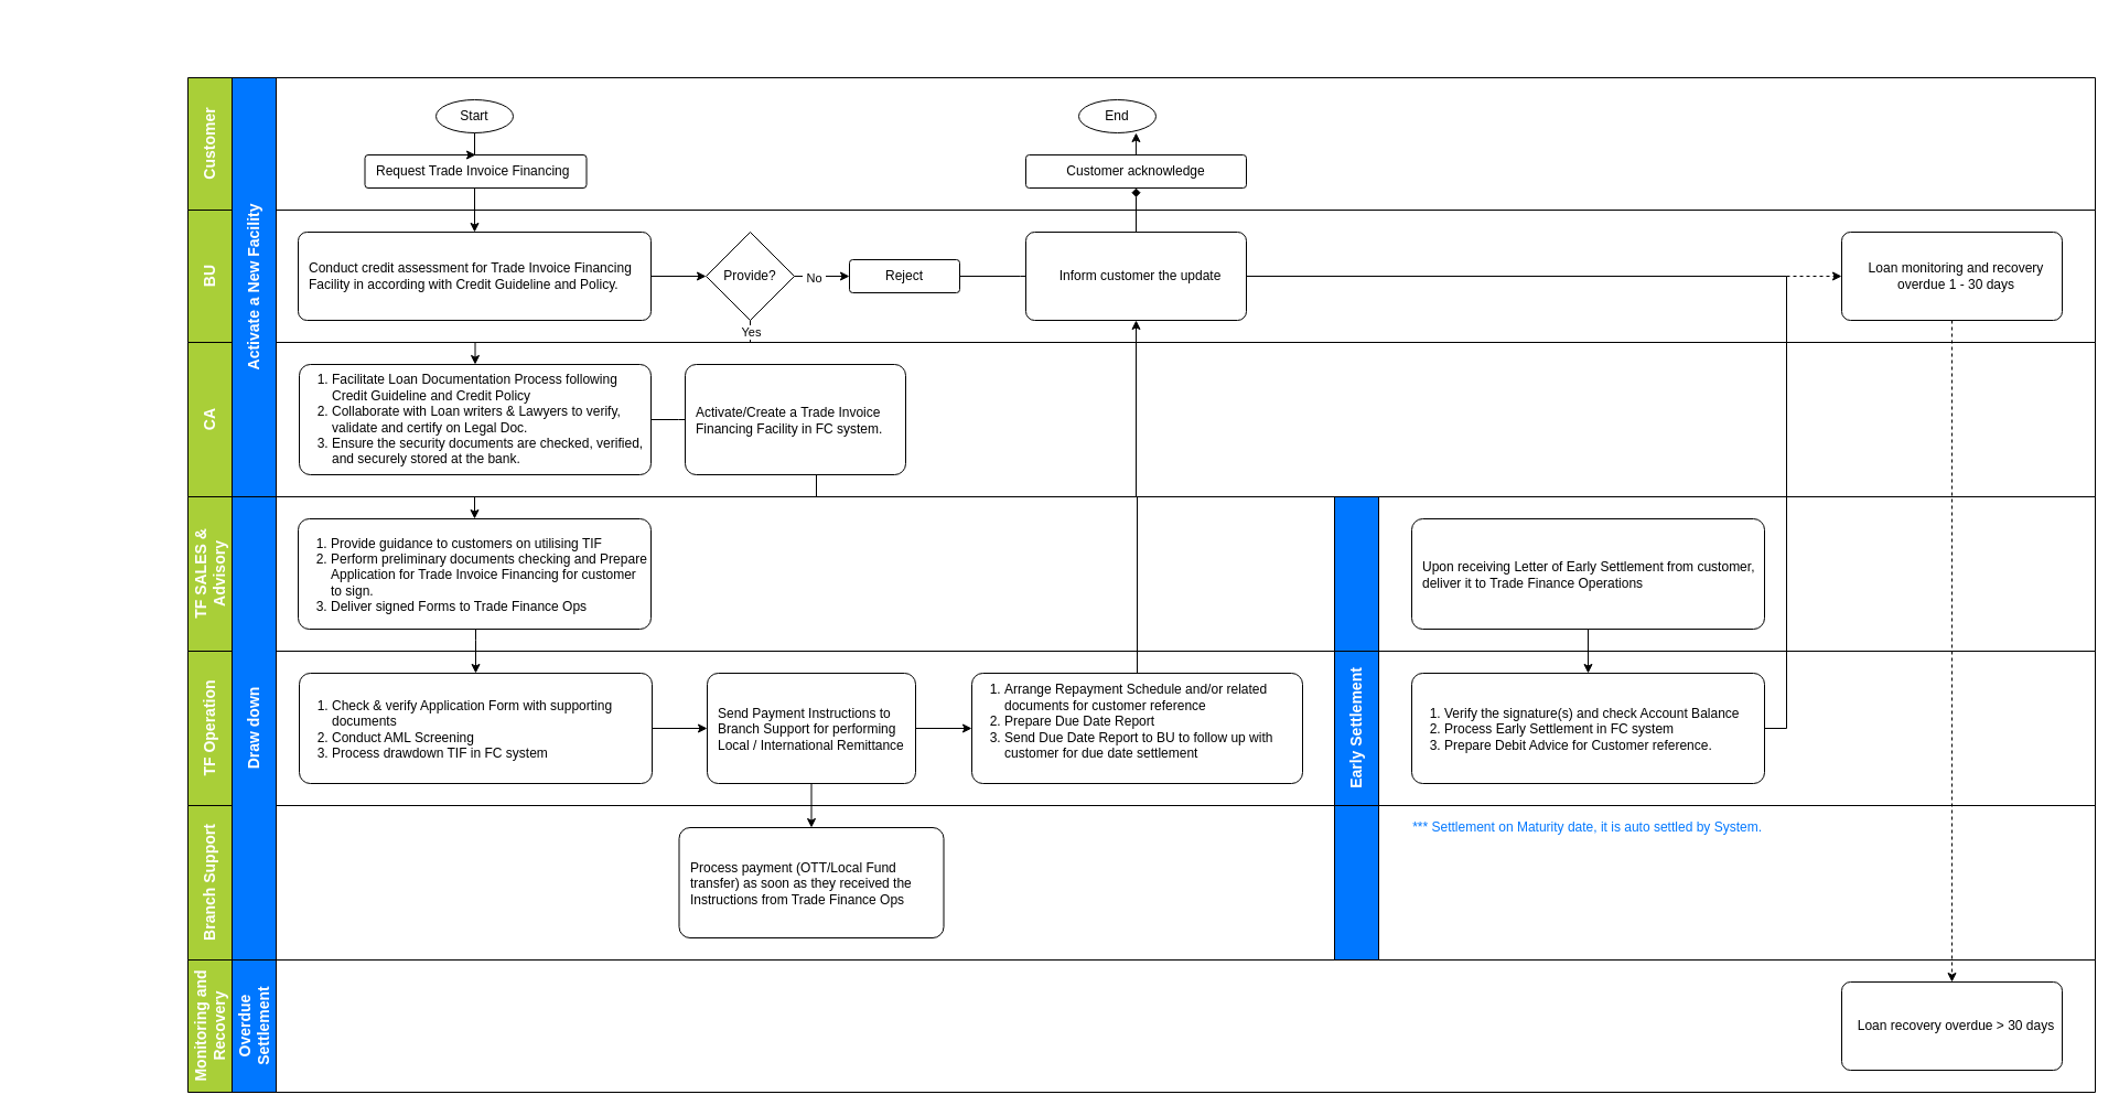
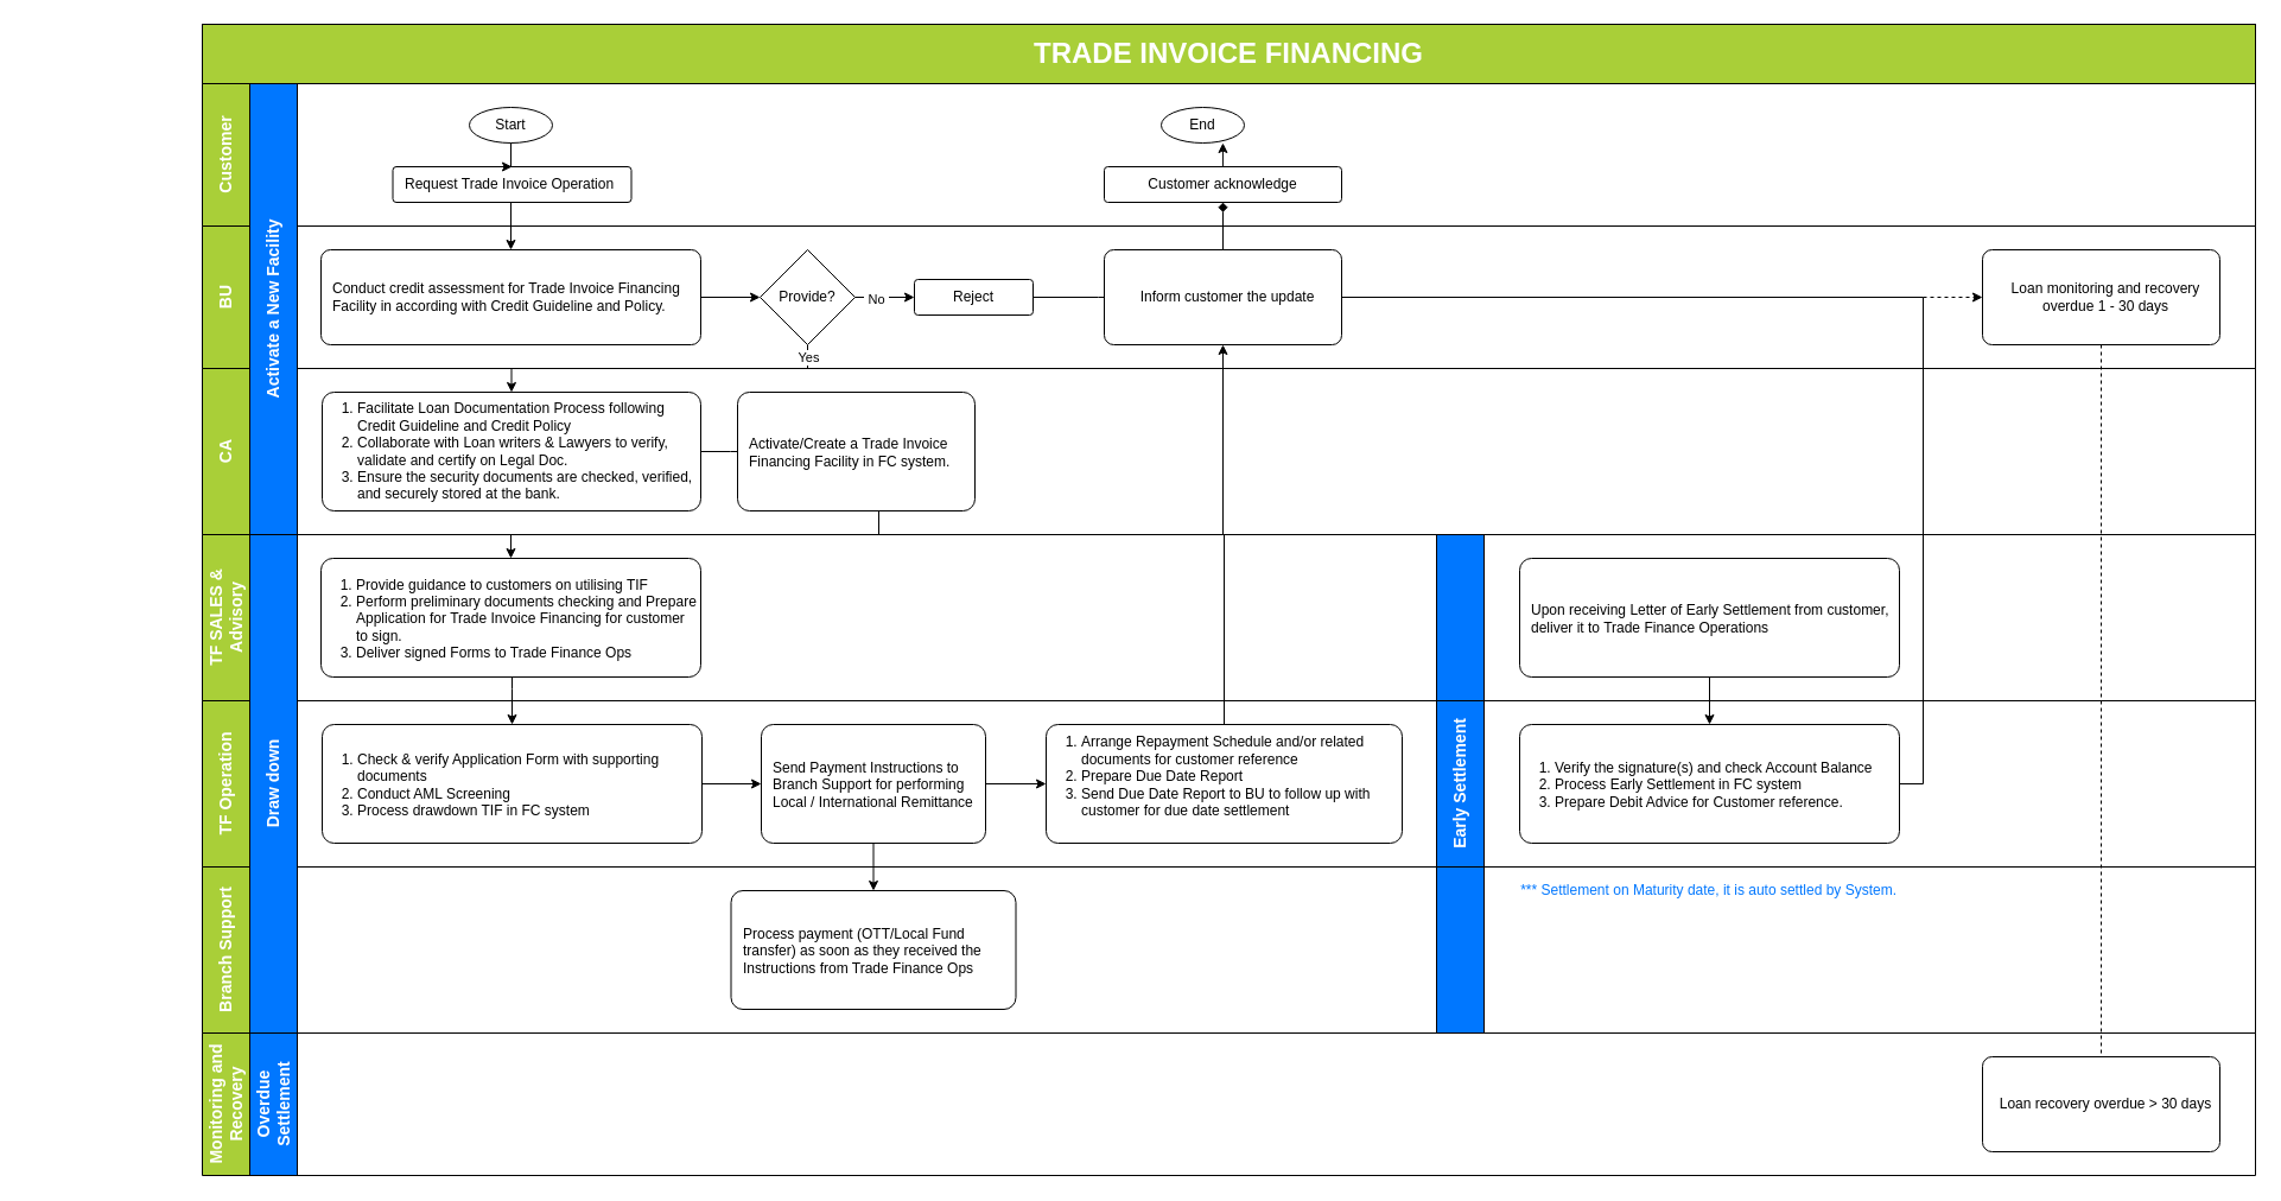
  <mxCell id="0" />
  <mxCell id="1" parent="0" />
  <mxCell id="2" value="&lt;span style=&quot;font-size: 14px;&quot;&gt;TF SALES &amp;amp; Advisory&lt;/span&gt;" style="swimlane;horizontal=0;whiteSpace=wrap;html=1;startSize=40;movable=1;resizable=1;rotatable=1;deletable=1;editable=1;locked=0;connectable=1;fillColor=#A9CF38;fontColor=#FFFFFF;" vertex="1" parent="1"><mxGeometry x="170" y="450" width="1730" height="140" as="geometry" /></mxCell>
  <mxCell id="3" value="&lt;span style=&quot;font-size: 14px;&quot;&gt;Branch Support&lt;/span&gt;" style="swimlane;horizontal=0;whiteSpace=wrap;html=1;startSize=40;movable=1;resizable=1;rotatable=1;deletable=1;editable=1;locked=0;connectable=1;fillColor=#A9CF38;fontColor=#FFFFFF;" vertex="1" parent="1"><mxGeometry x="170" y="730" width="1730" height="140" as="geometry" /></mxCell>
  <mxCell id="4" value="*** Settlement on Maturity date, it is auto settled by System." style="text;html=1;align=right;verticalAlign=middle;whiteSpace=wrap;rounded=0;fontColor=#0077FF;" vertex="1" parent="3"><mxGeometry x="1080" width="350" height="40" as="geometry" /></mxCell>
  <mxCell id="5" value="Process payment (OTT/Local Fund transfer) as soon as they received the Instructions from Trade Finance Ops" style="rounded=1;whiteSpace=wrap;html=1;align=left;arcSize=10;strokeOpacity=100;imageHeight=24;imageAspect=1;spacingTop=1;spacingLeft=8;spacingRight=4;" vertex="1" parent="3"><mxGeometry x="445.5" y="20" width="240" height="100" as="geometry" /></mxCell>
  <mxCell id="6" value="&lt;span style=&quot;font-size: 14px; font-weight: 700;&quot;&gt;Early Settlement&lt;/span&gt;" style="rounded=0;whiteSpace=wrap;html=1;rotation=-90;fillColor=#0077FF;fontColor=#FFFFFF;" vertex="1" parent="3"><mxGeometry x="850" y="-90" width="420" height="40" as="geometry" /></mxCell>
  <mxCell id="7" value="&lt;span style=&quot;font-size: 14px;&quot;&gt;TF Operation&lt;/span&gt;" style="swimlane;horizontal=0;whiteSpace=wrap;html=1;startSize=40;movable=1;resizable=1;rotatable=1;deletable=1;editable=1;locked=0;connectable=1;fillColor=#A9CF38;fontColor=#FFFFFF;" vertex="1" parent="1"><mxGeometry x="170" y="590" width="1730" height="140" as="geometry" /></mxCell>
  <mxCell id="8" value="&lt;div&gt;&lt;ol&gt;&lt;li&gt;Arrange Repayment Schedule and/or related documents for customer reference&lt;/li&gt;&lt;li&gt;Prepare Due Date Report&amp;nbsp;&lt;/li&gt;&lt;li&gt;Send Due Date Report to BU to follow up with customer for due date settlement&lt;/li&gt;&lt;/ol&gt;&lt;/div&gt;&lt;div&gt;&lt;br&gt;&lt;/div&gt;" style="rounded=1;whiteSpace=wrap;html=1;align=left;arcSize=10;strokeOpacity=100;imageHeight=24;imageAspect=1;spacingTop=1;spacingLeft=-12;spacingRight=4;" vertex="1" parent="7"><mxGeometry x="711" y="20" width="300" height="100" as="geometry" /></mxCell>
  <mxCell id="9" style="edgeStyle=orthogonalEdgeStyle;rounded=0;orthogonalLoop=1;jettySize=auto;html=1;" edge="1" parent="7" source="10" target="11"><mxGeometry relative="1" as="geometry" /></mxCell>
  <mxCell id="10" value="&lt;span style=&quot;background-color: transparent; color: light-dark(rgb(0, 0, 0), rgb(255, 255, 255));&quot;&gt;Upon receiving Letter of Early Settlement from customer, deliver it to Trade Finance Operations&lt;/span&gt;" style="rounded=1;whiteSpace=wrap;html=1;align=left;arcSize=10;strokeOpacity=100;imageHeight=24;imageAspect=1;spacingTop=1;spacingLeft=8;" vertex="1" parent="7"><mxGeometry x="1110" y="-120" width="320" height="100" as="geometry" /></mxCell>
  <mxCell id="11" value="&lt;ol&gt;&lt;li&gt;&lt;span style=&quot;background-color: transparent; color: light-dark(rgb(0, 0, 0), rgb(255, 255, 255));&quot;&gt;Verify the signature(s) and check Account Balance&lt;/span&gt;&lt;/li&gt;&lt;li&gt;&lt;span style=&quot;background-color: transparent; color: light-dark(rgb(0, 0, 0), rgb(255, 255, 255));&quot;&gt;Process Early Settlement in FC system&lt;/span&gt;&lt;/li&gt;&lt;li&gt;&lt;span style=&quot;background-color: transparent; color: light-dark(rgb(0, 0, 0), rgb(255, 255, 255));&quot;&gt;Prepare Debit Advice for Customer reference.&lt;/span&gt;&lt;/li&gt;&lt;/ol&gt;" style="rounded=1;whiteSpace=wrap;html=1;align=left;arcSize=10;strokeOpacity=100;imageHeight=24;imageAspect=1;spacingTop=1;spacingLeft=-12;" vertex="1" parent="7"><mxGeometry x="1110" y="20" width="320" height="100" as="geometry" /></mxCell>
  <mxCell id="12" style="edgeStyle=orthogonalEdgeStyle;rounded=0;orthogonalLoop=1;jettySize=auto;html=1;entryX=1;entryY=0.5;entryDx=0;entryDy=0;" edge="1" parent="7" source="11"><mxGeometry relative="1" as="geometry"><mxPoint x="910" y="-340" as="targetPoint" /><Array as="points"><mxPoint x="1450" y="70" /><mxPoint x="1450" y="-340" /></Array></mxGeometry></mxCell>
+ <mxCell id="13" value="&lt;font style=&quot;font-size: 24px;&quot;&gt;TRADE INVOICE FINANCING&lt;/font&gt;" style="text;html=1;align=center;verticalAlign=middle;whiteSpace=wrap;rounded=0;fontStyle=1;fontSize=18;fillColor=#A9CF38;strokeColor=#000000;fontColor=#FFFFFF;" vertex="1" parent="1"><mxGeometry x="170" y="20" width="1730" height="50" as="geometry" /></mxCell>
  <mxCell id="14" style="edgeStyle=orthogonalEdgeStyle;rounded=0;orthogonalLoop=1;jettySize=auto;html=1;entryX=0;entryY=0.5;entryDx=0;entryDy=0;" edge="1" parent="1" source="15" target="41"><mxGeometry relative="1" as="geometry" /></mxCell>
  <mxCell id="15" value="Conduct credit assessment for Trade Invoice Financing Facility in according with Credit&amp;nbsp;Guideline and Policy." style="rounded=1;whiteSpace=wrap;html=1;arcSize=10;spacingTop=0;imageWidth=24;spacingBottom=0;spacingLeft=8;align=left;" vertex="1" parent="1"><mxGeometry x="270" y="210" width="320" height="80" as="geometry" /></mxCell>
  <mxCell id="16" style="edgeStyle=orthogonalEdgeStyle;rounded=0;orthogonalLoop=1;jettySize=auto;html=1;entryX=0.5;entryY=0;entryDx=0;entryDy=0;exitX=0.5;exitY=1;exitDx=0;exitDy=0;" edge="1" parent="1" source="41" target="21"><mxGeometry relative="1" as="geometry"><Array as="points"><mxPoint x="680" y="310" /><mxPoint x="431" y="310" /></Array></mxGeometry></mxCell>
  <mxCell id="17" value="Yes" style="edgeLabel;html=1;align=center;verticalAlign=middle;resizable=0;points=[];" vertex="1" connectable="0" parent="16"><mxGeometry x="-0.399" y="-1" relative="1" as="geometry"><mxPoint x="67" y="-9" as="offset" /></mxGeometry></mxCell>
  <mxCell id="18" style="edgeStyle=orthogonalEdgeStyle;rounded=0;orthogonalLoop=1;jettySize=auto;html=1;" edge="1" parent="1" source="32"><mxGeometry relative="1" as="geometry"><mxPoint x="430" y="210" as="targetPoint" /><Array as="points"><mxPoint x="431" y="210" /></Array></mxGeometry></mxCell>
  <mxCell id="19" style="edgeStyle=orthogonalEdgeStyle;rounded=0;orthogonalLoop=1;jettySize=auto;html=1;" edge="1" parent="1" source="42"><mxGeometry relative="1" as="geometry"><mxPoint x="980" y="250" as="targetPoint" /></mxGeometry></mxCell>
  <mxCell id="20" style="edgeStyle=orthogonalEdgeStyle;rounded=0;orthogonalLoop=1;jettySize=auto;html=1;" edge="1" parent="1" source="21"><mxGeometry relative="1" as="geometry"><mxPoint x="640" y="380" as="targetPoint" /></mxGeometry></mxCell>
  <mxCell id="21" value="&lt;ol&gt;&lt;li&gt;Facilitate Loan Documentation Process following Credit Guideline and Credit Policy&lt;/li&gt;&lt;li&gt;Collaborate with Loan writers &amp;amp; Lawyers to verify, validate and certify on Legal Doc.&lt;/li&gt;&lt;li&gt;Ensure the security documents are checked, verified, and securely stored at the bank.&lt;/li&gt;&lt;/ol&gt;" style="rounded=1;whiteSpace=wrap;html=1;align=left;arcSize=10;spacingLeft=-12;" vertex="1" parent="1"><mxGeometry x="271" y="330" width="319" height="100" as="geometry" /></mxCell>
  <mxCell id="22" style="edgeStyle=orthogonalEdgeStyle;rounded=0;orthogonalLoop=1;jettySize=auto;html=1;entryX=0.5;entryY=0;entryDx=0;entryDy=0;" edge="1" parent="1" source="47" target="23"><mxGeometry relative="1" as="geometry"><Array as="points"><mxPoint x="740" y="450" /><mxPoint x="430" y="450" /></Array></mxGeometry></mxCell>
  <mxCell id="23" value="&lt;ol&gt;&lt;li&gt;Provide guidance to customers on utilising TIF&lt;/li&gt;&lt;li&gt;Perform preliminary documents checking and Prepare Application for Trade Invoice Financing for customer to sign.&lt;/li&gt;&lt;li&gt;Deliver signed Forms to Trade Finance Ops&lt;/li&gt;&lt;/ol&gt;" style="rounded=1;whiteSpace=wrap;html=1;align=left;arcSize=10;strokeOpacity=100;imageHeight=24;imageAspect=1;spacingTop=1;spacingLeft=-12;" vertex="1" parent="1"><mxGeometry x="270" y="470" width="320" height="100" as="geometry" /></mxCell>
  <mxCell id="24" style="edgeStyle=orthogonalEdgeStyle;rounded=0;orthogonalLoop=1;jettySize=auto;html=1;entryX=0;entryY=0.5;entryDx=0;entryDy=0;" edge="1" parent="1" source="25" target="28"><mxGeometry relative="1" as="geometry" /></mxCell>
  <mxCell id="25" value="&lt;ol&gt;&lt;li&gt;Check &amp;amp; verify Application Form with supporting documents&lt;/li&gt;&lt;li&gt;Conduct AML Screening&lt;/li&gt;&lt;li&gt;Process drawdown TIF in FC system&lt;/li&gt;&lt;/ol&gt;" style="rounded=1;whiteSpace=wrap;html=1;align=left;arcSize=10;strokeOpacity=100;imageHeight=24;imageAspect=1;spacingTop=1;spacingLeft=-12;" vertex="1" parent="1"><mxGeometry x="271" y="610" width="320" height="100" as="geometry" /></mxCell>
  <mxCell id="26" style="edgeStyle=orthogonalEdgeStyle;rounded=0;orthogonalLoop=1;jettySize=auto;html=1;entryX=0.5;entryY=0;entryDx=0;entryDy=0;" edge="1" parent="1" source="28" target="5"><mxGeometry relative="1" as="geometry" /></mxCell>
  <mxCell id="27" style="edgeStyle=orthogonalEdgeStyle;rounded=0;orthogonalLoop=1;jettySize=auto;html=1;entryX=0;entryY=0.5;entryDx=0;entryDy=0;" edge="1" parent="1" source="28" target="8"><mxGeometry relative="1" as="geometry" /></mxCell>
  <mxCell id="28" value="&lt;span style=&quot;background-color: transparent; color: light-dark(rgb(0, 0, 0), rgb(255, 255, 255));&quot;&gt;Send Payment Instructions to Branch Support for performing Local / International Remittance&lt;/span&gt;" style="rounded=1;whiteSpace=wrap;html=1;align=left;arcSize=10;strokeOpacity=100;imageHeight=24;imageAspect=1;spacingTop=1;spacingLeft=8;spacingRight=4;" vertex="1" parent="1"><mxGeometry x="641" y="610" width="189" height="100" as="geometry" /></mxCell>
  <mxCell id="29" style="edgeStyle=orthogonalEdgeStyle;rounded=0;orthogonalLoop=1;jettySize=auto;html=1;" edge="1" parent="1" source="23"><mxGeometry relative="1" as="geometry"><mxPoint x="431" y="610" as="targetPoint" /><Array as="points"><mxPoint x="431" y="580" /><mxPoint x="431" y="580" /></Array></mxGeometry></mxCell>
  <mxCell id="30" style="edgeStyle=orthogonalEdgeStyle;rounded=0;orthogonalLoop=1;jettySize=auto;html=1;entryX=0.5;entryY=1;entryDx=0;entryDy=0;" edge="1" parent="1" source="8" target="35"><mxGeometry relative="1" as="geometry" /></mxCell>
  <mxCell id="31" value="&lt;span style=&quot;font-size: 14px;&quot;&gt;Customer&lt;/span&gt;" style="swimlane;horizontal=0;whiteSpace=wrap;html=1;startSize=40;movable=1;resizable=1;rotatable=1;deletable=1;editable=1;locked=0;connectable=1;fillColor=#A9CF38;fontColor=#FFFFFF;" vertex="1" parent="1"><mxGeometry x="170" y="70" width="1730" height="120" as="geometry" /></mxCell>
- <mxCell id="32" value="Request Trade Invoice Financing" style="rounded=1;whiteSpace=wrap;html=1;arcSize=10;spacingLeft=8;align=left;" vertex="1" parent="31"><mxGeometry x="160.5" y="70" width="201" height="30" as="geometry" /></mxCell>
+ <mxCell id="32" value="Request Trade Invoice Operation" style="rounded=1;whiteSpace=wrap;html=1;arcSize=10;spacingLeft=8;align=left;" vertex="1" parent="31"><mxGeometry x="160.5" y="70" width="201" height="30" as="geometry" /></mxCell>
  <mxCell id="33" value="Start" style="ellipse;whiteSpace=wrap;html=1;" vertex="1" parent="31"><mxGeometry x="225" y="20" width="70" height="30" as="geometry" /></mxCell>
  <mxCell id="34" style="edgeStyle=orthogonalEdgeStyle;rounded=0;orthogonalLoop=1;jettySize=auto;html=1;entryX=0.5;entryY=0;entryDx=0;entryDy=0;" edge="1" parent="31" source="33" target="32"><mxGeometry relative="1" as="geometry" /></mxCell>
  <mxCell id="35" value="Inform customer the update" style="rounded=1;whiteSpace=wrap;html=1;arcSize=10;spacingTop=0;imageWidth=24;spacingBottom=0;spacingLeft=8;align=center;" vertex="1" parent="31"><mxGeometry x="760" y="140" width="200" height="80" as="geometry" /></mxCell>
  <mxCell id="36" value="Customer acknowledge" style="rounded=1;whiteSpace=wrap;html=1;arcSize=10;" vertex="1" parent="31"><mxGeometry x="760" y="70" width="200" height="30" as="geometry" /></mxCell>
  <mxCell id="37" value="End" style="ellipse;whiteSpace=wrap;html=1;" vertex="1" parent="31"><mxGeometry x="808" y="20" width="70" height="30" as="geometry" /></mxCell>
  <mxCell id="38" style="edgeStyle=orthogonalEdgeStyle;rounded=0;orthogonalLoop=1;jettySize=auto;html=1;entryX=0.5;entryY=1;entryDx=0;entryDy=0;endArrow=diamond;" edge="1" parent="31" source="35" target="36"><mxGeometry relative="1" as="geometry" /></mxCell>
  <mxCell id="39" style="edgeStyle=orthogonalEdgeStyle;rounded=0;orthogonalLoop=1;jettySize=auto;html=1;entryX=0.529;entryY=1;entryDx=0;entryDy=0;entryPerimeter=0;" edge="1" parent="31"><mxGeometry relative="1" as="geometry"><mxPoint x="859.93" y="70" as="sourcePoint" /><mxPoint x="859.96" y="50" as="targetPoint" /></mxGeometry></mxCell>
  <mxCell id="40" value="&lt;span style=&quot;font-size: 14px;&quot;&gt;BU&lt;/span&gt;" style="swimlane;horizontal=0;whiteSpace=wrap;html=1;startSize=40;movable=1;resizable=1;rotatable=1;deletable=1;editable=1;locked=0;connectable=1;fillColor=#A9CF38;fontColor=#FFFFFF;" vertex="1" parent="1"><mxGeometry x="170" y="190" width="1730" height="120" as="geometry" /></mxCell>
  <mxCell id="41" value="Provide?" style="rhombus;whiteSpace=wrap;html=1;" vertex="1" parent="40"><mxGeometry x="470" y="20" width="80" height="80" as="geometry" /></mxCell>
  <mxCell id="42" value="Reject" style="rounded=1;whiteSpace=wrap;html=1;arcSize=10;" vertex="1" parent="40"><mxGeometry x="600" y="45" width="100" height="30" as="geometry" /></mxCell>
  <mxCell id="43" style="edgeStyle=orthogonalEdgeStyle;rounded=0;orthogonalLoop=1;jettySize=auto;html=1;entryX=0;entryY=0.5;entryDx=0;entryDy=0;" edge="1" parent="40" source="41" target="42"><mxGeometry relative="1" as="geometry" /></mxCell>
  <mxCell id="44" value="&amp;nbsp;No&amp;nbsp;" style="edgeLabel;html=1;align=center;verticalAlign=middle;resizable=0;points=[];" vertex="1" connectable="0" parent="43"><mxGeometry x="-0.336" y="-1" relative="1" as="geometry"><mxPoint as="offset" /></mxGeometry></mxCell>
  <mxCell id="45" value="Loan monitoring and recovery overdue 1 - 30 days" style="rounded=1;whiteSpace=wrap;html=1;arcSize=10;spacingTop=0;imageWidth=24;spacingBottom=0;spacingLeft=8;align=center;" vertex="1" parent="40"><mxGeometry x="1500" y="20" width="200" height="80" as="geometry" /></mxCell>
  <mxCell id="46" value="&lt;span style=&quot;font-size: 14px;&quot;&gt;CA&lt;/span&gt;" style="swimlane;horizontal=0;whiteSpace=wrap;html=1;startSize=40;movable=1;resizable=1;rotatable=1;deletable=1;editable=1;locked=0;connectable=1;fillColor=#A9CF38;fontColor=#FFFFFF;" vertex="1" parent="1"><mxGeometry x="170" y="310" width="1730" height="140" as="geometry" /></mxCell>
  <mxCell id="47" value="&lt;span style=&quot;background-color: transparent; color: light-dark(rgb(0, 0, 0), rgb(255, 255, 255));&quot;&gt;Activate/Create a Trade Invoice Financing Facility in FC system.&lt;/span&gt;" style="rounded=1;whiteSpace=wrap;html=1;align=left;arcSize=10;strokeOpacity=100;imageHeight=24;imageAspect=1;spacingTop=1;spacingLeft=8;" vertex="1" parent="46"><mxGeometry x="451" y="20" width="200" height="100" as="geometry" /></mxCell>
  <mxCell id="48" value="&lt;span style=&quot;font-size: 14px; font-weight: 700;&quot;&gt;Draw down&lt;/span&gt;" style="rounded=0;whiteSpace=wrap;html=1;rotation=-90;fillColor=#0077FF;fontColor=#FFFFFF;" vertex="1" parent="1"><mxGeometry x="20" y="640" width="420" height="40" as="geometry" /></mxCell>
  <mxCell id="49" value="&lt;span style=&quot;font-size: 14px; font-weight: 700;&quot;&gt;Activate a New Facility&lt;/span&gt;" style="rounded=0;whiteSpace=wrap;html=1;rotation=-90;fillColor=#0077FF;fontColor=#FFFFFF;" vertex="1" parent="1"><mxGeometry x="40" y="240" width="380" height="40" as="geometry" /></mxCell>
  <mxCell id="50" value="&lt;span style=&quot;font-size: 14px;&quot;&gt;Monitoring and Recovery&lt;/span&gt;" style="swimlane;horizontal=0;whiteSpace=wrap;html=1;startSize=40;movable=1;resizable=1;rotatable=1;deletable=1;editable=1;locked=0;connectable=1;fillColor=#A9CF38;fontColor=#FFFFFF;" vertex="1" parent="1"><mxGeometry x="170" y="870" width="1730" height="120" as="geometry" /></mxCell>
  <mxCell id="51" value="&lt;span style=&quot;font-size: 14px;&quot;&gt;&lt;b&gt;Overdue&lt;/b&gt;&lt;/span&gt;&lt;div&gt;&lt;span style=&quot;font-size: 14px;&quot;&gt;&lt;b&gt;Settlement&lt;/b&gt;&lt;/span&gt;&lt;/div&gt;" style="rounded=0;whiteSpace=wrap;html=1;rotation=-90;fillColor=#0077FF;fontColor=#FFFFFF;" vertex="1" parent="50"><mxGeometry y="40" width="120" height="40" as="geometry" /></mxCell>
  <mxCell id="52" value="Loan recovery overdue &amp;gt; 30 days" style="rounded=1;whiteSpace=wrap;html=1;arcSize=10;spacingTop=0;imageWidth=24;spacingBottom=0;spacingLeft=8;align=center;" vertex="1" parent="50"><mxGeometry x="1500" y="20" width="200" height="80" as="geometry" /></mxCell>
- <mxCell id="53" style="edgeStyle=orthogonalEdgeStyle;rounded=0;orthogonalLoop=1;jettySize=auto;html=1;entryX=0.5;entryY=0;entryDx=0;entryDy=0;dashed=1;" edge="1" parent="1" source="45" target="52"><mxGeometry relative="1" as="geometry" /></mxCell>
+ <mxCell id="53" style="edgeStyle=orthogonalEdgeStyle;rounded=0;orthogonalLoop=1;jettySize=auto;html=1;entryX=0.5;entryY=0;entryDx=0;entryDy=0;dashed=1;endArrow=none;" edge="1" parent="1" source="45" target="52"><mxGeometry relative="1" as="geometry" /></mxCell>
  <mxCell id="54" value="" style="endArrow=classic;html=1;rounded=0;entryX=0;entryY=0.5;entryDx=0;entryDy=0;dashed=1;" edge="1" parent="1" target="45"><mxGeometry width="50" height="50" relative="1" as="geometry"><mxPoint x="1620" y="250" as="sourcePoint" /><mxPoint x="1550" y="250" as="targetPoint" /></mxGeometry></mxCell>
